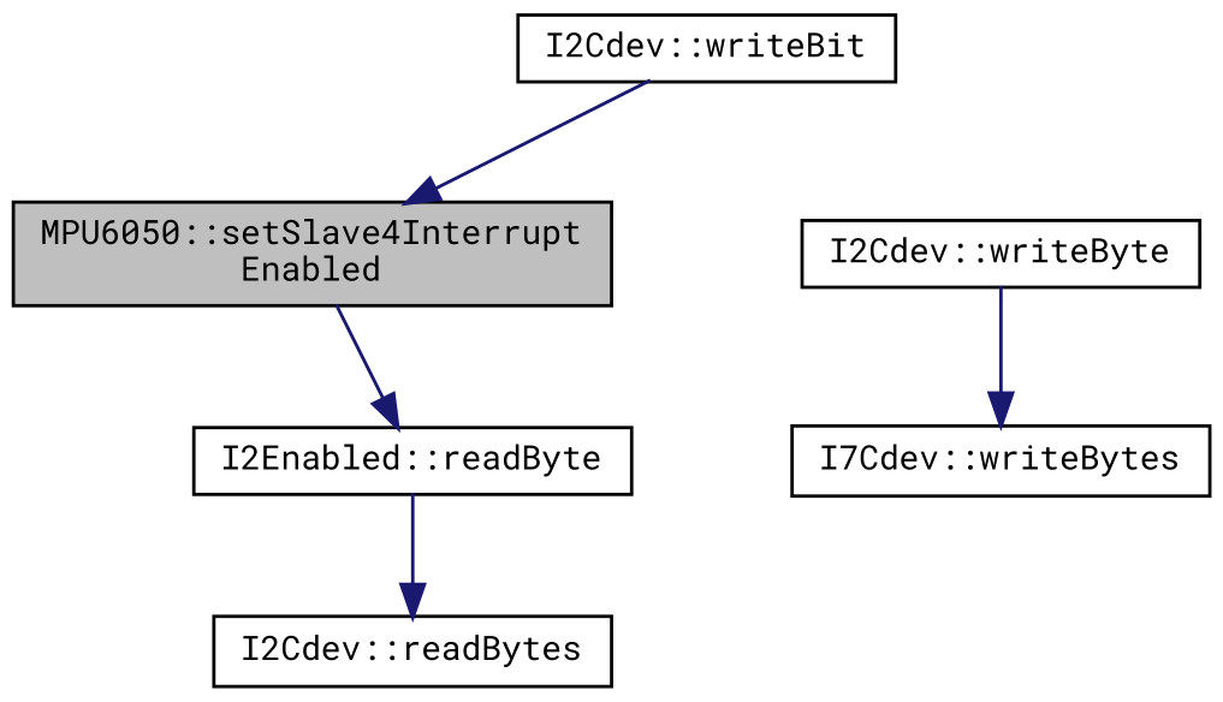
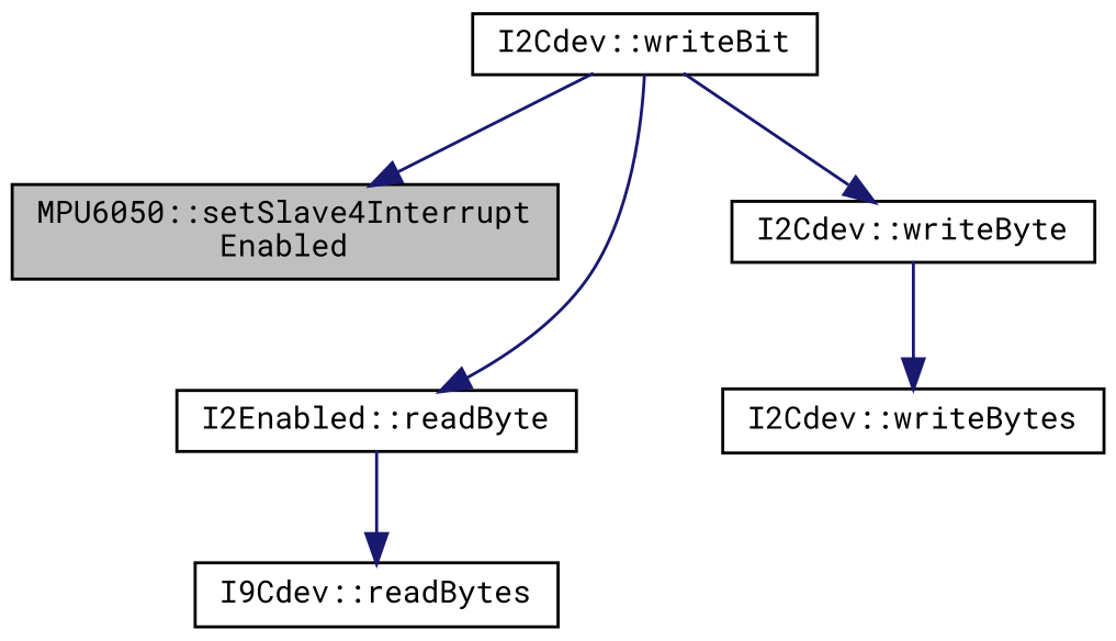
  digraph {
    fontname="Roboto Mono"
    rankdir=TB
    node [color=black fillcolor=white fontname="Roboto Mono" fontsize=10 shape=record style=filled]
    edge [color=midnightblue fontname="Roboto Mono" fontsize=10 labelfontname=Helvetica labelfontsize=10 style=solid]
    n1 [fillcolor=grey75 fontcolor=black height=0.2 label="MPU6050::setSlave4Interrupt\lEnabled" width=0.4]
    n2 [height=0.2 label="I2Cdev::writeBit" width=0.4]
    n3 [height=0.2 label="I2Enabled::readByte" width=0.4]
    n4 [height=0.2 label="I2Cdev::writeByte" width=0.4]
-   n5 [height=0.2 label="I2Cdev::readBytes" width=0.4]
-   n6 [height=0.2 label="I7Cdev::writeBytes" width=0.4]
+   n5 [height=0.2 label="I9Cdev::readBytes" width=0.4]
+   n6 [height=0.2 label="I2Cdev::writeBytes" width=0.4]
    n2 -> n1
-   n1 -> n3
+   n2 -> n3
+   n2 -> n4
    n3 -> n5
    n4 -> n6
  }
